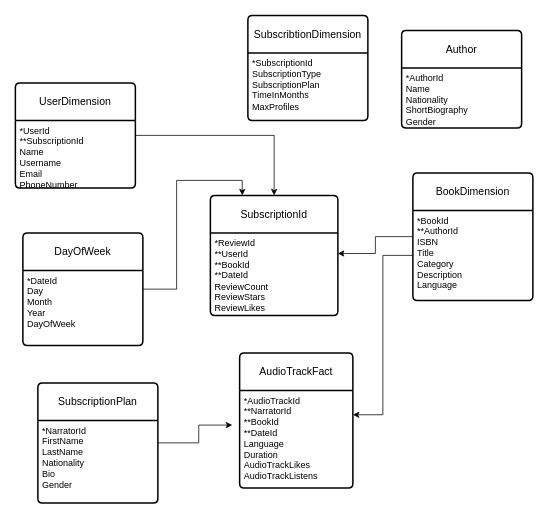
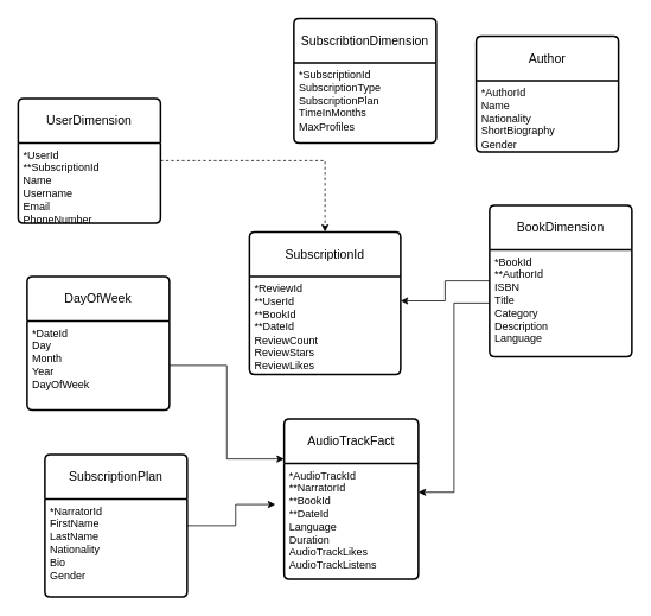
  <mxCell id="0" />
  <mxCell id="1" parent="0" />
- <mxCell id="2" style="edgeStyle=orthogonalEdgeStyle;rounded=0;orthogonalLoop=1;jettySize=auto;html=1;entryX=0.25;entryY=0;entryDx=0;entryDy=0;" edge="1" parent="1" source="3" target="16"><mxGeometry relative="1" as="geometry" /></mxCell>
  <mxCell id="3" value="DayOfWeek" style="swimlane;childLayout=stackLayout;horizontal=1;startSize=50;horizontalStack=0;rounded=1;fontSize=14;fontStyle=0;strokeWidth=2;resizeParent=0;resizeLast=1;shadow=0;dashed=0;align=center;arcSize=4;whiteSpace=wrap;html=1;" parent="1" vertex="1"><mxGeometry x="30" y="310" width="160" height="150" as="geometry" /></mxCell>
  <mxCell id="4" value="*DateId&lt;br&gt;Day&lt;br&gt;Month&lt;br&gt;Year&lt;br&gt;DayOfWeek" style="align=left;strokeColor=none;fillColor=none;spacingLeft=4;fontSize=12;verticalAlign=top;resizable=0;rotatable=0;part=1;html=1;" parent="3" vertex="1"><mxGeometry y="50" width="160" height="100" as="geometry" /></mxCell>
  <mxCell id="5" value="BookDimension" style="swimlane;childLayout=stackLayout;horizontal=1;startSize=50;horizontalStack=0;rounded=1;fontSize=14;fontStyle=0;strokeWidth=2;resizeParent=0;resizeLast=1;shadow=0;dashed=0;align=center;arcSize=4;whiteSpace=wrap;html=1;" parent="1" vertex="1"><mxGeometry x="550" y="230" width="160" height="170" as="geometry" /></mxCell>
  <mxCell id="6" value="*BookId&lt;br&gt;**AuthorId&lt;br&gt;ISBN&lt;br&gt;Title&lt;br&gt;Category&lt;br&gt;Description&lt;br&gt;Language" style="align=left;strokeColor=none;fillColor=none;spacingLeft=4;fontSize=12;verticalAlign=top;resizable=0;rotatable=0;part=1;html=1;" parent="5" vertex="1"><mxGeometry y="50" width="160" height="120" as="geometry" /></mxCell>
  <mxCell id="7" value="SubscriptionPlan" style="swimlane;childLayout=stackLayout;horizontal=1;startSize=50;horizontalStack=0;rounded=1;fontSize=14;fontStyle=0;strokeWidth=2;resizeParent=0;resizeLast=1;shadow=0;dashed=0;align=center;arcSize=4;whiteSpace=wrap;html=1;" parent="1" vertex="1"><mxGeometry x="50" y="510" width="160" height="160" as="geometry" /></mxCell>
  <mxCell id="8" value="*NarratorId&lt;br&gt;FirstName&lt;br&gt;LastName&lt;br&gt;Nationality&lt;br&gt;Bio&lt;br&gt;Gender" style="align=left;strokeColor=none;fillColor=none;spacingLeft=4;fontSize=12;verticalAlign=top;resizable=0;rotatable=0;part=1;html=1;" parent="7" vertex="1"><mxGeometry y="50" width="160" height="110" as="geometry" /></mxCell>
  <mxCell id="9" value="SubscribtionDimension" style="swimlane;childLayout=stackLayout;horizontal=1;startSize=50;horizontalStack=0;rounded=1;fontSize=14;fontStyle=0;strokeWidth=2;resizeParent=0;resizeLast=1;shadow=0;dashed=0;align=center;arcSize=4;whiteSpace=wrap;html=1;" parent="1" vertex="1"><mxGeometry x="330" y="20" width="160" height="140" as="geometry" /></mxCell>
  <mxCell id="10" value="*SubscriptionId&lt;br&gt;SubscriptionType&lt;br&gt;SubscriptionPlan&lt;br&gt;TimeInMonths&lt;br&gt;MaxProfiles" style="align=left;strokeColor=none;fillColor=none;spacingLeft=4;fontSize=12;verticalAlign=top;resizable=0;rotatable=0;part=1;html=1;" parent="9" vertex="1"><mxGeometry y="50" width="160" height="90" as="geometry" /></mxCell>
- <mxCell id="11" style="edgeStyle=orthogonalEdgeStyle;rounded=0;orthogonalLoop=1;jettySize=auto;html=1;entryX=0.5;entryY=0;entryDx=0;entryDy=0;" edge="1" parent="1" source="12" target="16"><mxGeometry relative="1" as="geometry" /></mxCell>
+ <mxCell id="11" style="edgeStyle=orthogonalEdgeStyle;rounded=0;orthogonalLoop=1;jettySize=auto;html=1;entryX=0.5;entryY=0;entryDx=0;entryDy=0;dashed=1;" edge="1" parent="1" source="12" target="16"><mxGeometry relative="1" as="geometry" /></mxCell>
  <mxCell id="12" value="UserDimension" style="swimlane;childLayout=stackLayout;horizontal=1;startSize=50;horizontalStack=0;rounded=1;fontSize=14;fontStyle=0;strokeWidth=2;resizeParent=0;resizeLast=1;shadow=0;dashed=0;align=center;arcSize=4;whiteSpace=wrap;html=1;" parent="1" vertex="1"><mxGeometry x="20" y="110" width="160" height="140" as="geometry" /></mxCell>
  <mxCell id="13" value="*UserId&lt;br&gt;**SubscriptionId&lt;br&gt;Name&lt;br&gt;Username&lt;br&gt;Email&lt;br&gt;PhoneNumber" style="align=left;strokeColor=none;fillColor=none;spacingLeft=4;fontSize=12;verticalAlign=top;resizable=0;rotatable=0;part=1;html=1;" parent="12" vertex="1"><mxGeometry y="50" width="160" height="90" as="geometry" /></mxCell>
  <mxCell id="14" value="Author" style="swimlane;childLayout=stackLayout;horizontal=1;startSize=50;horizontalStack=0;rounded=1;fontSize=14;fontStyle=0;strokeWidth=2;resizeParent=0;resizeLast=1;shadow=0;dashed=0;align=center;arcSize=4;whiteSpace=wrap;html=1;" parent="1" vertex="1"><mxGeometry x="535" y="40" width="160" height="130" as="geometry" /></mxCell>
  <mxCell id="15" value="*AuthorId&lt;br&gt;Name&lt;br&gt;Nationality&lt;br&gt;ShortBiography&lt;br&gt;Gender" style="align=left;strokeColor=none;fillColor=none;spacingLeft=4;fontSize=12;verticalAlign=top;resizable=0;rotatable=0;part=1;html=1;" parent="14" vertex="1"><mxGeometry y="50" width="160" height="80" as="geometry" /></mxCell>
  <mxCell id="16" value="SubscriptionId" style="swimlane;childLayout=stackLayout;horizontal=1;startSize=50;horizontalStack=0;rounded=1;fontSize=14;fontStyle=0;strokeWidth=2;resizeParent=0;resizeLast=1;shadow=0;dashed=0;align=center;arcSize=4;whiteSpace=wrap;html=1;" parent="1" vertex="1"><mxGeometry x="280" y="260" width="170" height="160" as="geometry" /></mxCell>
  <mxCell id="17" value="*ReviewId&lt;br&gt;**UserId&lt;br&gt;**BookId&lt;br&gt;**DateId&lt;br&gt;ReviewCount&lt;br&gt;ReviewStars&lt;br&gt;ReviewLikes&lt;br&gt;" style="align=left;strokeColor=none;fillColor=none;spacingLeft=4;fontSize=12;verticalAlign=top;resizable=0;rotatable=0;part=1;html=1;" parent="16" vertex="1"><mxGeometry y="50" width="170" height="110" as="geometry" /></mxCell>
  <mxCell id="18" value="AudioTrackFact" style="swimlane;childLayout=stackLayout;horizontal=1;startSize=50;horizontalStack=0;rounded=1;fontSize=14;fontStyle=0;strokeWidth=2;resizeParent=0;resizeLast=1;shadow=0;dashed=0;align=center;arcSize=4;whiteSpace=wrap;html=1;" parent="1" vertex="1"><mxGeometry x="319" y="470" width="151" height="180" as="geometry" /></mxCell>
  <mxCell id="19" value="*AudioTrackId&lt;br&gt;**NarratorId&lt;br&gt;**BookId&lt;br&gt;**DateId&lt;br&gt;Language&lt;br&gt;Duration&lt;br&gt;AudioTrackLikes&lt;br&gt;AudioTrackListens&lt;br&gt;" style="align=left;strokeColor=none;fillColor=none;spacingLeft=4;fontSize=12;verticalAlign=top;resizable=0;rotatable=0;part=1;html=1;" parent="18" vertex="1"><mxGeometry y="50" width="151" height="130" as="geometry" /></mxCell>
  <mxCell id="20" style="edgeStyle=orthogonalEdgeStyle;rounded=0;orthogonalLoop=1;jettySize=auto;html=1;entryX=1;entryY=0.25;entryDx=0;entryDy=0;" edge="1" parent="1" source="5" target="17"><mxGeometry relative="1" as="geometry" /></mxCell>
+ <mxCell id="21" style="edgeStyle=orthogonalEdgeStyle;rounded=0;orthogonalLoop=1;jettySize=auto;html=1;entryX=0;entryY=0.25;entryDx=0;entryDy=0;" edge="1" parent="1" source="4" target="18"><mxGeometry relative="1" as="geometry" /></mxCell>
  <mxCell id="22" style="edgeStyle=orthogonalEdgeStyle;rounded=0;orthogonalLoop=1;jettySize=auto;html=1;entryX=-0.065;entryY=0.356;entryDx=0;entryDy=0;entryPerimeter=0;" edge="1" parent="1" source="7" target="19"><mxGeometry relative="1" as="geometry" /></mxCell>
  <mxCell id="23" style="edgeStyle=orthogonalEdgeStyle;rounded=0;orthogonalLoop=1;jettySize=auto;html=1;entryX=1;entryY=0.25;entryDx=0;entryDy=0;" edge="1" parent="1" source="6" target="19"><mxGeometry relative="1" as="geometry" /></mxCell>
